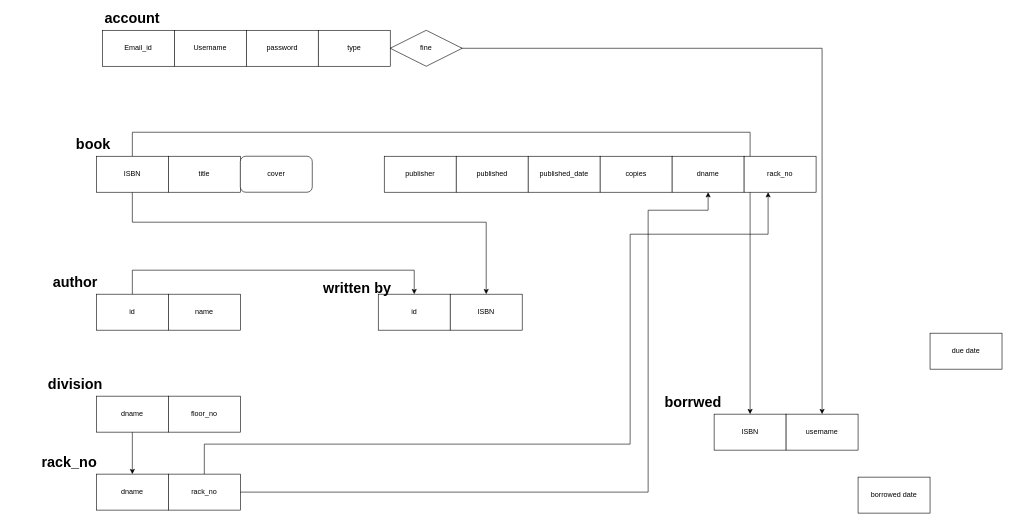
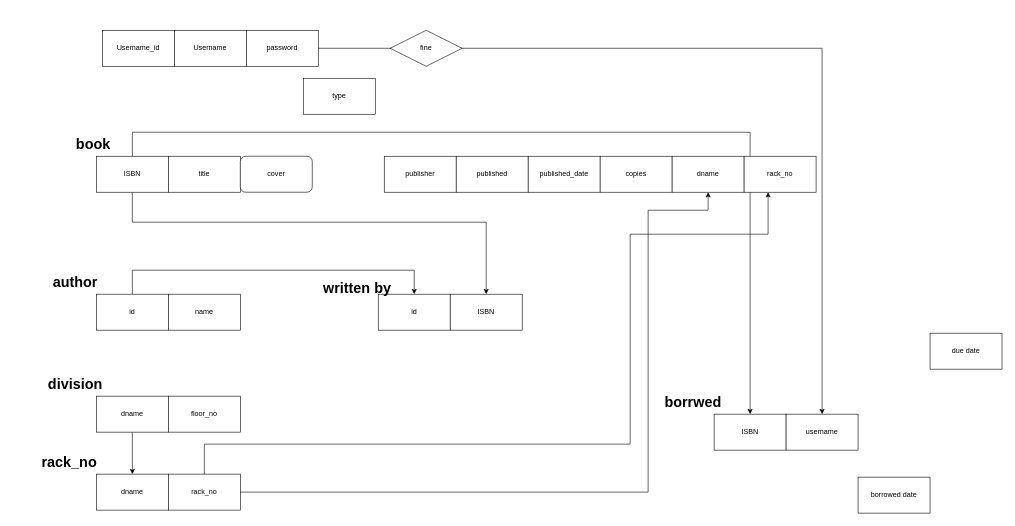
  <mxCell id="0" />
  <mxCell id="1" parent="0" />
- <mxCell id="2" value="Email_id" style="rounded=0;whiteSpace=wrap;html=1;" vertex="1" parent="1"><mxGeometry x="170" y="50" width="120" height="60" as="geometry" /></mxCell>
+ <mxCell id="2" value="Username_id" style="rounded=0;whiteSpace=wrap;html=1;" vertex="1" parent="1"><mxGeometry x="170" y="50" width="120" height="60" as="geometry" /></mxCell>
  <mxCell id="3" style="edgeStyle=orthogonalEdgeStyle;rounded=0;orthogonalLoop=1;jettySize=auto;html=1;entryX=0.5;entryY=0;entryDx=0;entryDy=0;" edge="1" parent="1" source="4" target="31"><mxGeometry relative="1" as="geometry" /></mxCell>
  <mxCell id="4" value="Username" style="rounded=0;whiteSpace=wrap;html=1;" vertex="1" parent="1"><mxGeometry x="290" y="50" width="120" height="60" as="geometry" /></mxCell>
  <mxCell id="5" value="password" style="rounded=0;whiteSpace=wrap;html=1;" vertex="1" parent="1"><mxGeometry x="410" y="50" width="120" height="60" as="geometry" /></mxCell>
  <mxCell id="6" style="edgeStyle=orthogonalEdgeStyle;rounded=0;orthogonalLoop=1;jettySize=auto;html=1;entryX=0.5;entryY=0;entryDx=0;entryDy=0;" edge="1" parent="1" source="8" target="28"><mxGeometry relative="1" as="geometry"><Array as="points"><mxPoint x="220" y="370" /><mxPoint x="810" y="370" /></Array></mxGeometry></mxCell>
  <mxCell id="7" style="edgeStyle=orthogonalEdgeStyle;rounded=0;orthogonalLoop=1;jettySize=auto;html=1;entryX=0.5;entryY=0;entryDx=0;entryDy=0;" edge="1" parent="1" source="8" target="30"><mxGeometry relative="1" as="geometry"><Array as="points"><mxPoint x="220" y="220" /><mxPoint x="1250" y="220" /></Array></mxGeometry></mxCell>
  <mxCell id="8" value="ISBN" style="rounded=0;whiteSpace=wrap;html=1;" vertex="1" parent="1"><mxGeometry x="160" y="260" width="120" height="60" as="geometry" /></mxCell>
  <mxCell id="9" value="title" style="rounded=0;whiteSpace=wrap;html=1;" vertex="1" parent="1"><mxGeometry x="280" y="260" width="120" height="60" as="geometry" /></mxCell>
  <mxCell id="10" value="cover" style="whiteSpace=wrap;html=1;rounded=1;" vertex="1" parent="1"><mxGeometry x="400" y="260" width="120" height="60" as="geometry" /></mxCell>
  <mxCell id="11" value="publisher" style="rounded=0;whiteSpace=wrap;html=1;" vertex="1" parent="1"><mxGeometry x="640" y="260" width="120" height="60" as="geometry" /></mxCell>
  <mxCell id="12" value="published" style="rounded=0;whiteSpace=wrap;html=1;" vertex="1" parent="1"><mxGeometry x="760" y="260" width="120" height="60" as="geometry" /></mxCell>
  <mxCell id="13" value="published_date" style="rounded=0;whiteSpace=wrap;html=1;" vertex="1" parent="1"><mxGeometry x="880" y="260" width="120" height="60" as="geometry" /></mxCell>
  <mxCell id="14" value="copies" style="rounded=0;whiteSpace=wrap;html=1;" vertex="1" parent="1"><mxGeometry x="1000" y="260" width="120" height="60" as="geometry" /></mxCell>
  <mxCell id="15" style="edgeStyle=orthogonalEdgeStyle;rounded=0;orthogonalLoop=1;jettySize=auto;html=1;entryX=0.5;entryY=0;entryDx=0;entryDy=0;" edge="1" parent="1" source="16" target="27"><mxGeometry relative="1" as="geometry"><Array as="points"><mxPoint x="220" y="450" /><mxPoint x="690" y="450" /></Array></mxGeometry></mxCell>
  <mxCell id="16" value="id" style="rounded=0;whiteSpace=wrap;html=1;" vertex="1" parent="1"><mxGeometry x="160" y="490" width="120" height="60" as="geometry" /></mxCell>
  <mxCell id="17" value="name" style="rounded=0;whiteSpace=wrap;html=1;" vertex="1" parent="1"><mxGeometry x="280" y="490" width="120" height="60" as="geometry" /></mxCell>
  <mxCell id="18" style="edgeStyle=orthogonalEdgeStyle;rounded=0;orthogonalLoop=1;jettySize=auto;html=1;entryX=0.5;entryY=0;entryDx=0;entryDy=0;" edge="1" parent="1" source="19" target="24"><mxGeometry relative="1" as="geometry" /></mxCell>
  <mxCell id="19" value="dname" style="rounded=0;whiteSpace=wrap;html=1;" vertex="1" parent="1"><mxGeometry x="160" y="660" width="120" height="60" as="geometry" /></mxCell>
  <mxCell id="20" value="floor_no" style="rounded=0;whiteSpace=wrap;html=1;" vertex="1" parent="1"><mxGeometry x="280" y="660" width="120" height="60" as="geometry" /></mxCell>
- <mxCell id="21" value="type" style="rounded=0;whiteSpace=wrap;html=1;" vertex="1" parent="1"><mxGeometry x="530" y="50" width="120" height="60" as="geometry" /></mxCell>
+ <mxCell id="21" value="type" style="rounded=0;whiteSpace=wrap;html=1;" vertex="1" parent="1"><mxGeometry x="505" y="130" width="120" height="60" as="geometry" /></mxCell>
  <mxCell id="22" value="fine" style="rhombus;whiteSpace=wrap;html=1;" vertex="1" parent="1"><mxGeometry x="650" y="50" width="120" height="60" as="geometry" /></mxCell>
  <mxCell id="23" style="edgeStyle=orthogonalEdgeStyle;rounded=0;orthogonalLoop=1;jettySize=auto;html=1;" edge="1" parent="1" source="24" target="29"><mxGeometry relative="1" as="geometry"><Array as="points"><mxPoint x="1080" y="820" /><mxPoint x="1080" y="350" /><mxPoint x="1180" y="350" /></Array></mxGeometry></mxCell>
  <mxCell id="24" value="dname" style="rounded=0;whiteSpace=wrap;html=1;" vertex="1" parent="1"><mxGeometry x="160" y="790" width="120" height="60" as="geometry" /></mxCell>
  <mxCell id="25" style="edgeStyle=orthogonalEdgeStyle;rounded=0;orthogonalLoop=1;jettySize=auto;html=1;" edge="1" parent="1" source="26"><mxGeometry relative="1" as="geometry"><mxPoint x="1280" y="320" as="targetPoint" /><Array as="points"><mxPoint x="340" y="740" /><mxPoint x="1050" y="740" /><mxPoint x="1050" y="390" /><mxPoint x="1280" y="390" /></Array></mxGeometry></mxCell>
  <mxCell id="26" value="rack_no" style="rounded=0;whiteSpace=wrap;html=1;" vertex="1" parent="1"><mxGeometry x="280" y="790" width="120" height="60" as="geometry" /></mxCell>
  <mxCell id="27" value="id" style="rounded=0;whiteSpace=wrap;html=1;" vertex="1" parent="1"><mxGeometry x="630" y="490" width="120" height="60" as="geometry" /></mxCell>
  <mxCell id="28" value="ISBN" style="rounded=0;whiteSpace=wrap;html=1;" vertex="1" parent="1"><mxGeometry x="750" y="490" width="120" height="60" as="geometry" /></mxCell>
  <mxCell id="29" value="dname" style="rounded=0;whiteSpace=wrap;html=1;" vertex="1" parent="1"><mxGeometry x="1120" y="260" width="120" height="60" as="geometry" /></mxCell>
  <mxCell id="30" value="ISBN" style="rounded=0;whiteSpace=wrap;html=1;" vertex="1" parent="1"><mxGeometry x="1190" y="690" width="120" height="60" as="geometry" /></mxCell>
  <mxCell id="31" value="username" style="rounded=0;whiteSpace=wrap;html=1;" vertex="1" parent="1"><mxGeometry x="1310" y="690" width="120" height="60" as="geometry" /></mxCell>
  <mxCell id="32" value="borrowed date" style="rounded=0;whiteSpace=wrap;html=1;" vertex="1" parent="1"><mxGeometry x="1430" y="795" width="120" height="60" as="geometry" /></mxCell>
  <mxCell id="33" value="due date" style="rounded=0;whiteSpace=wrap;html=1;" vertex="1" parent="1"><mxGeometry x="1550" y="555" width="120" height="60" as="geometry" /></mxCell>
- <mxCell id="34" value="&lt;b&gt;&lt;font style=&quot;font-size: 24px&quot;&gt;account&lt;/font&gt;&lt;/b&gt;" style="text;html=1;strokeColor=none;fillColor=none;align=center;verticalAlign=middle;whiteSpace=wrap;rounded=0;" vertex="1" parent="1"><mxGeometry x="125" y="20" width="190" height="20" as="geometry" /></mxCell>
  <mxCell id="35" value="&lt;b&gt;&lt;font style=&quot;font-size: 24px&quot;&gt;book&lt;/font&gt;&lt;/b&gt;" style="text;html=1;strokeColor=none;fillColor=none;align=center;verticalAlign=middle;whiteSpace=wrap;rounded=0;" vertex="1" parent="1"><mxGeometry x="60" y="230" width="190" height="20" as="geometry" /></mxCell>
  <mxCell id="36" value="&lt;b&gt;&lt;font style=&quot;font-size: 24px&quot;&gt;author&lt;/font&gt;&lt;/b&gt;" style="text;html=1;strokeColor=none;fillColor=none;align=center;verticalAlign=middle;whiteSpace=wrap;rounded=0;" vertex="1" parent="1"><mxGeometry x="30" y="460" width="190" height="20" as="geometry" /></mxCell>
  <mxCell id="37" value="&lt;b&gt;&lt;font style=&quot;font-size: 24px&quot;&gt;written by&lt;/font&gt;&lt;/b&gt;" style="text;html=1;strokeColor=none;fillColor=none;align=center;verticalAlign=middle;whiteSpace=wrap;rounded=0;" vertex="1" parent="1"><mxGeometry x="500" y="470" width="190" height="20" as="geometry" /></mxCell>
  <mxCell id="38" value="&lt;b&gt;&lt;font style=&quot;font-size: 24px&quot;&gt;division&lt;/font&gt;&lt;/b&gt;" style="text;html=1;strokeColor=none;fillColor=none;align=center;verticalAlign=middle;whiteSpace=wrap;rounded=0;" vertex="1" parent="1"><mxGeometry x="30" y="630" width="190" height="20" as="geometry" /></mxCell>
  <mxCell id="39" value="&lt;b&gt;&lt;font style=&quot;font-size: 24px&quot;&gt;rack_no&lt;/font&gt;&lt;/b&gt;" style="text;html=1;strokeColor=none;fillColor=none;align=center;verticalAlign=middle;whiteSpace=wrap;rounded=0;" vertex="1" parent="1"><mxGeometry x="20" y="760" width="190" height="20" as="geometry" /></mxCell>
  <mxCell id="40" value="rack_no" style="rounded=0;whiteSpace=wrap;html=1;" vertex="1" parent="1"><mxGeometry x="1240" y="260" width="120" height="60" as="geometry" /></mxCell>
  <mxCell id="41" value="&lt;span style=&quot;font-size: 24px&quot;&gt;&lt;b&gt;borrwed&lt;/b&gt;&lt;/span&gt;" style="text;html=1;strokeColor=none;fillColor=none;align=center;verticalAlign=middle;whiteSpace=wrap;rounded=0;" vertex="1" parent="1"><mxGeometry x="1060" y="660" width="190" height="20" as="geometry" /></mxCell>
